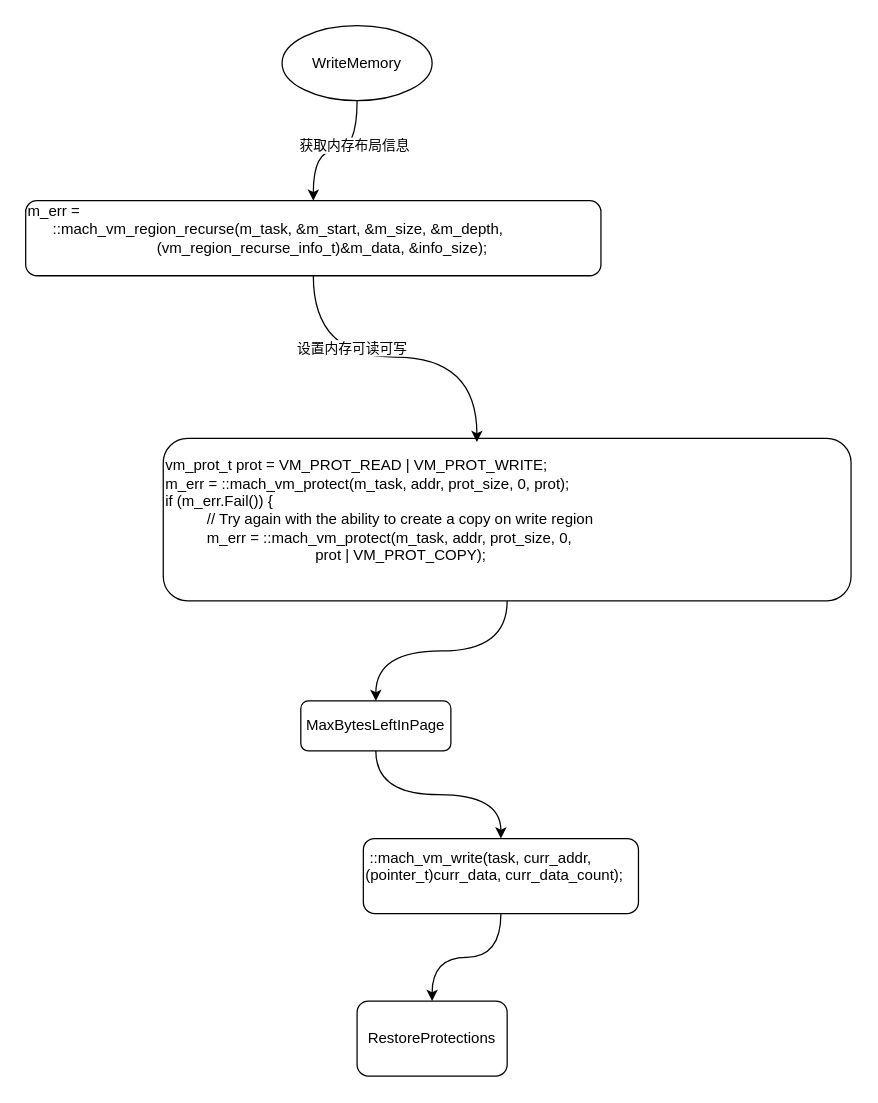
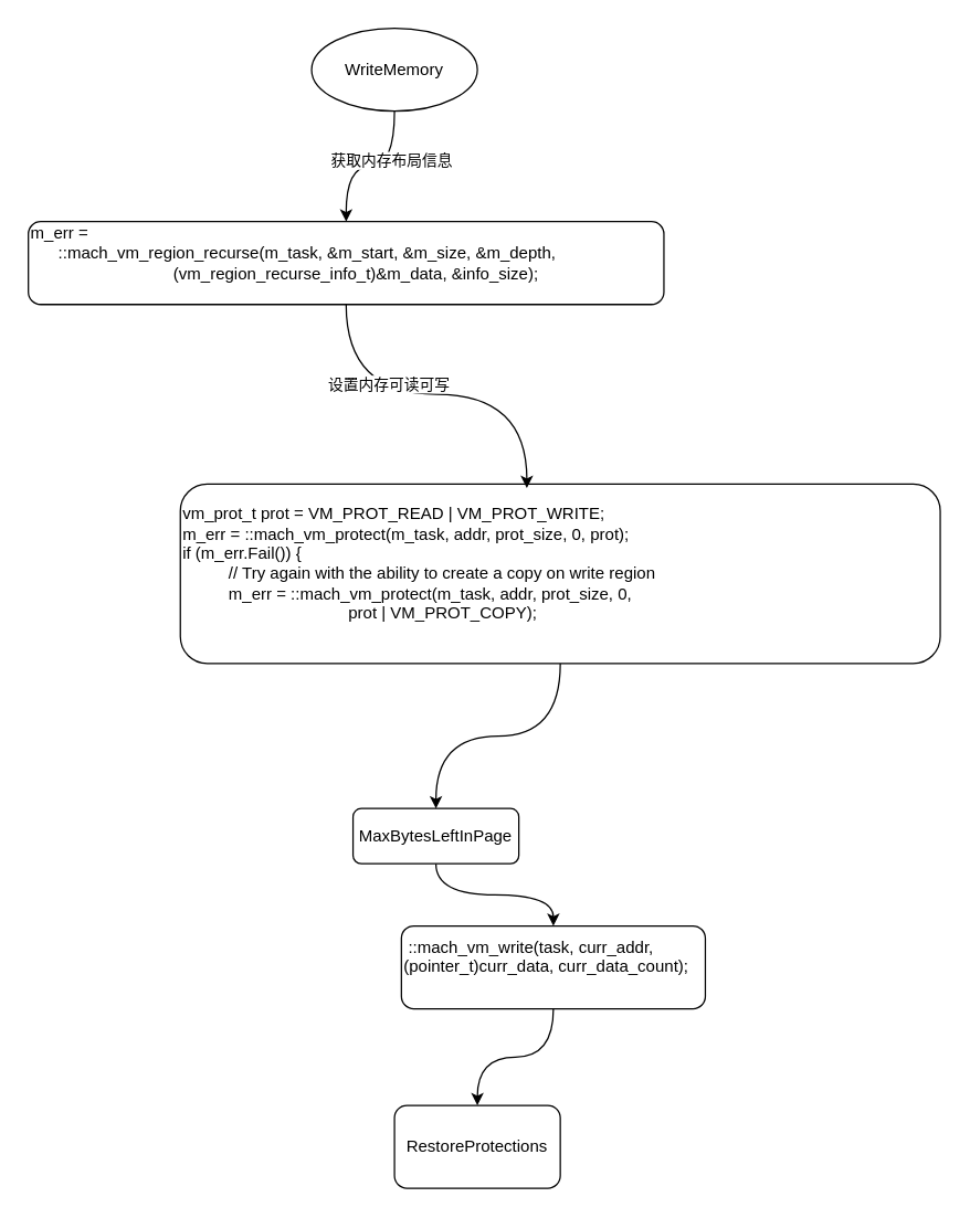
  <mxCell id="0" />
  <mxCell id="1" parent="0" />
  <mxCell id="2" style="edgeStyle=orthogonalEdgeStyle;rounded=0;orthogonalLoop=1;jettySize=auto;html=1;entryX=0.5;entryY=0;entryDx=0;entryDy=0;curved=1;" edge="1" parent="1" source="4" target="5"><mxGeometry relative="1" as="geometry" /></mxCell>
  <mxCell id="3" value="获取内存布局信息" style="edgeLabel;html=1;align=center;verticalAlign=middle;resizable=0;points=[];" vertex="1" connectable="0" parent="2"><mxGeometry x="-0.244" y="-5" relative="1" as="geometry"><mxPoint as="offset" /></mxGeometry></mxCell>
  <mxCell id="4" value="WriteMemory" style="ellipse;whiteSpace=wrap;html=1;" vertex="1" parent="1"><mxGeometry x="225" y="20" width="120" height="60" as="geometry" /></mxCell>
  <mxCell id="5" value="&lt;div&gt;m_err =&lt;/div&gt;&lt;div&gt;&amp;nbsp; &amp;nbsp; &amp;nbsp; ::mach_vm_region_recurse(m_task, &amp;amp;m_start, &amp;amp;m_size, &amp;amp;m_depth,&lt;/div&gt;&lt;div&gt;&amp;nbsp; &amp;nbsp; &amp;nbsp; &amp;nbsp; &amp;nbsp; &amp;nbsp; &amp;nbsp; &amp;nbsp; &amp;nbsp; &amp;nbsp; &amp;nbsp; &amp;nbsp; &amp;nbsp; &amp;nbsp; &amp;nbsp; &amp;nbsp;(vm_region_recurse_info_t)&amp;amp;m_data, &amp;amp;info_size);&lt;/div&gt;&lt;div&gt;&lt;br&gt;&lt;/div&gt;" style="rounded=1;whiteSpace=wrap;html=1;align=left;" vertex="1" parent="1"><mxGeometry x="20" y="160" width="460" height="60" as="geometry" /></mxCell>
  <mxCell id="6" style="edgeStyle=orthogonalEdgeStyle;rounded=0;orthogonalLoop=1;jettySize=auto;html=1;entryX=0.5;entryY=0;entryDx=0;entryDy=0;curved=1;" edge="1" parent="1" source="7" target="11"><mxGeometry relative="1" as="geometry" /></mxCell>
  <mxCell id="7" value="&lt;div&gt;vm_prot_t prot =&amp;nbsp;VM_PROT_READ | VM_PROT_WRITE;&amp;nbsp;&lt;br&gt;m_err = ::mach_vm_protect(m_task, addr, prot_size, 0, prot);&lt;/div&gt;&lt;div&gt;&lt;span style=&quot;background-color: initial;&quot;&gt;if (m_err.Fail()) {&lt;/span&gt;&lt;br&gt;&lt;/div&gt;&lt;div&gt;&amp;nbsp; &amp;nbsp; &amp;nbsp; &amp;nbsp; &amp;nbsp; // Try again with the ability to create a copy on write region&lt;/div&gt;&lt;div&gt;&amp;nbsp; &amp;nbsp; &amp;nbsp; &amp;nbsp; &amp;nbsp; m_err = ::mach_vm_protect(m_task, addr, prot_size, 0,&lt;/div&gt;&lt;div&gt;&amp;nbsp; &amp;nbsp; &amp;nbsp; &amp;nbsp; &amp;nbsp; &amp;nbsp; &amp;nbsp; &amp;nbsp; &amp;nbsp; &amp;nbsp; &amp;nbsp; &amp;nbsp; &amp;nbsp; &amp;nbsp; &amp;nbsp; &amp;nbsp; &amp;nbsp; &amp;nbsp; prot | VM_PROT_COPY);&lt;/div&gt;&lt;div&gt;&lt;br&gt;&lt;/div&gt;" style="rounded=1;whiteSpace=wrap;html=1;align=left;" vertex="1" parent="1"><mxGeometry x="130" y="350" width="550" height="130" as="geometry" /></mxCell>
  <mxCell id="8" style="edgeStyle=orthogonalEdgeStyle;rounded=0;orthogonalLoop=1;jettySize=auto;html=1;entryX=0.456;entryY=0.023;entryDx=0;entryDy=0;entryPerimeter=0;elbow=vertical;curved=1;" edge="1" parent="1" source="5" target="7"><mxGeometry relative="1" as="geometry" /></mxCell>
  <mxCell id="9" value="设置内存可读可写" style="edgeLabel;html=1;align=center;verticalAlign=middle;resizable=0;points=[];" vertex="1" connectable="0" parent="8"><mxGeometry x="-0.28" y="8" relative="1" as="geometry"><mxPoint as="offset" /></mxGeometry></mxCell>
  <mxCell id="10" style="edgeStyle=orthogonalEdgeStyle;rounded=0;orthogonalLoop=1;jettySize=auto;html=1;curved=1;" edge="1" parent="1" source="11" target="13"><mxGeometry relative="1" as="geometry" /></mxCell>
- <mxCell id="11" value="MaxBytesLeftInPage" style="rounded=1;whiteSpace=wrap;html=1;" vertex="1" parent="1"><mxGeometry x="240" y="560" width="120" height="40" as="geometry" /></mxCell>
+ <mxCell id="11" value="MaxBytesLeftInPage" style="rounded=1;whiteSpace=wrap;html=1;" vertex="1" parent="1"><mxGeometry x="255" y="585" width="120" height="40" as="geometry" /></mxCell>
  <mxCell id="12" style="edgeStyle=orthogonalEdgeStyle;rounded=0;orthogonalLoop=1;jettySize=auto;html=1;curved=1;" edge="1" parent="1" source="13" target="14"><mxGeometry relative="1" as="geometry" /></mxCell>
  <mxCell id="13" value="&lt;div&gt;&amp;nbsp;::mach_vm_write(task, curr_addr, (pointer_t)curr_data, curr_data_count);&lt;/div&gt;&lt;div&gt;&lt;br&gt;&lt;/div&gt;" style="rounded=1;whiteSpace=wrap;html=1;align=left;" vertex="1" parent="1"><mxGeometry x="290" y="670" width="220" height="60" as="geometry" /></mxCell>
  <mxCell id="14" value="RestoreProtections" style="rounded=1;whiteSpace=wrap;html=1;" vertex="1" parent="1"><mxGeometry x="285" y="800" width="120" height="60" as="geometry" /></mxCell>
